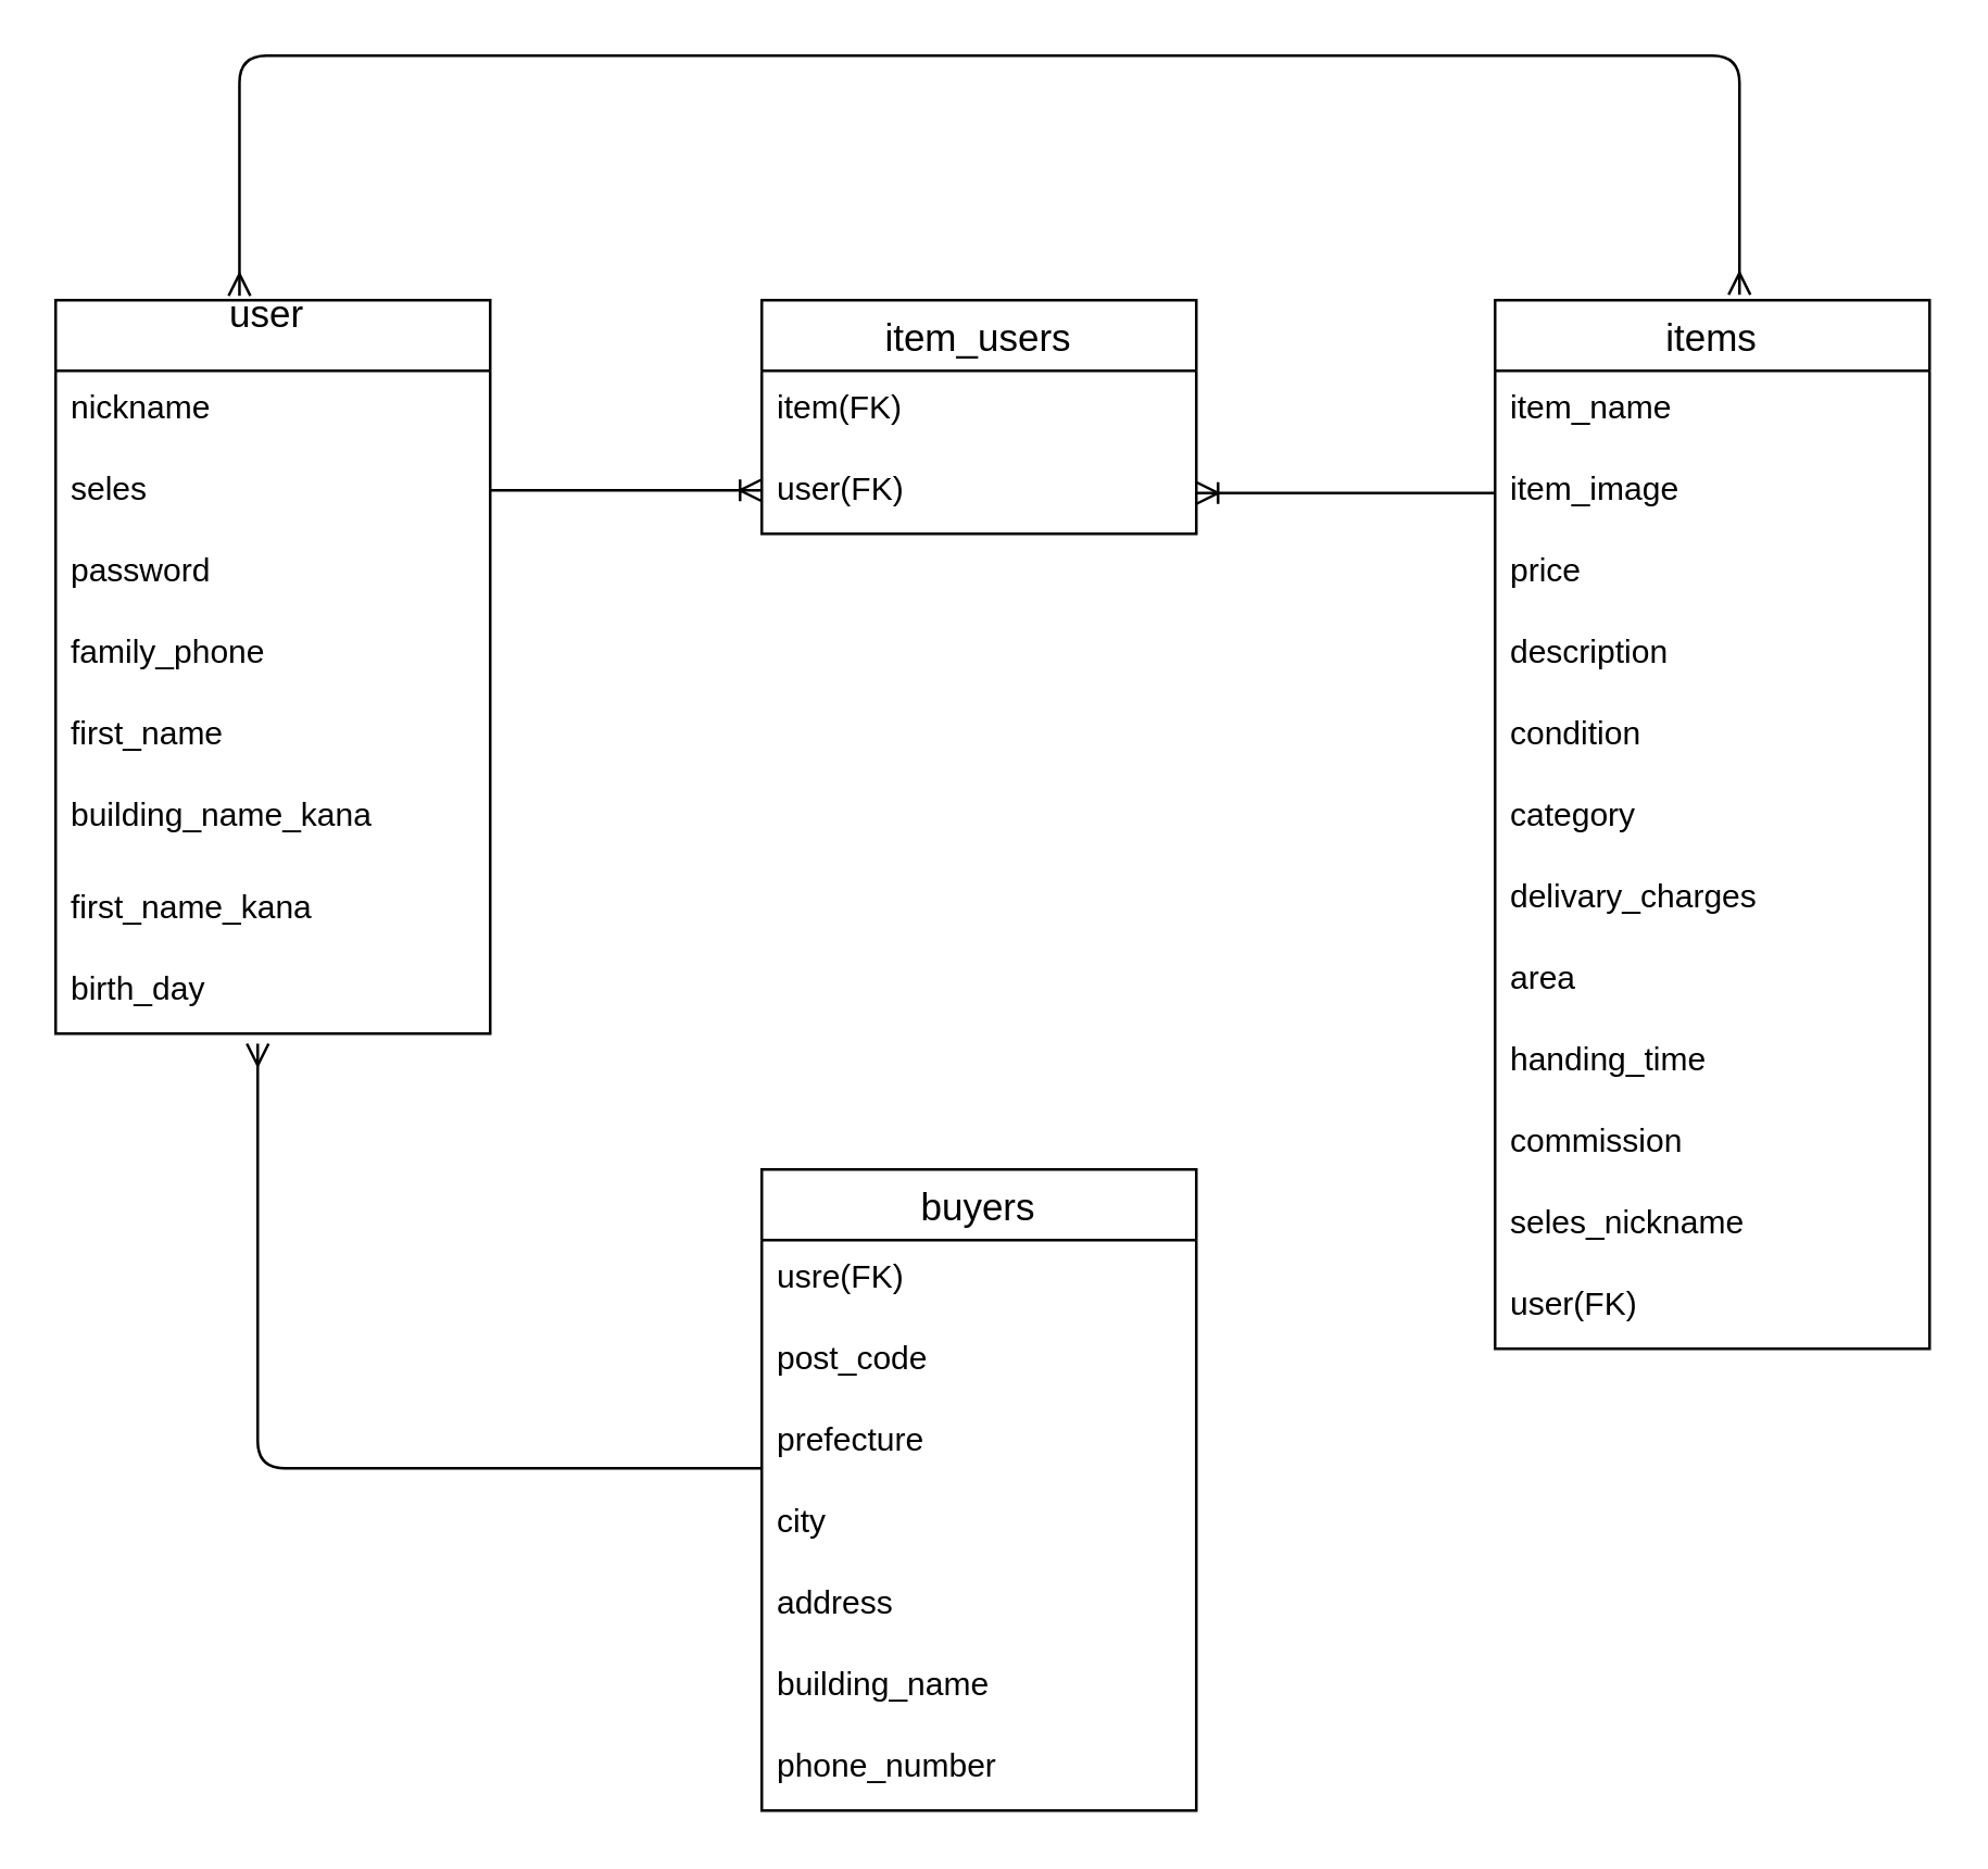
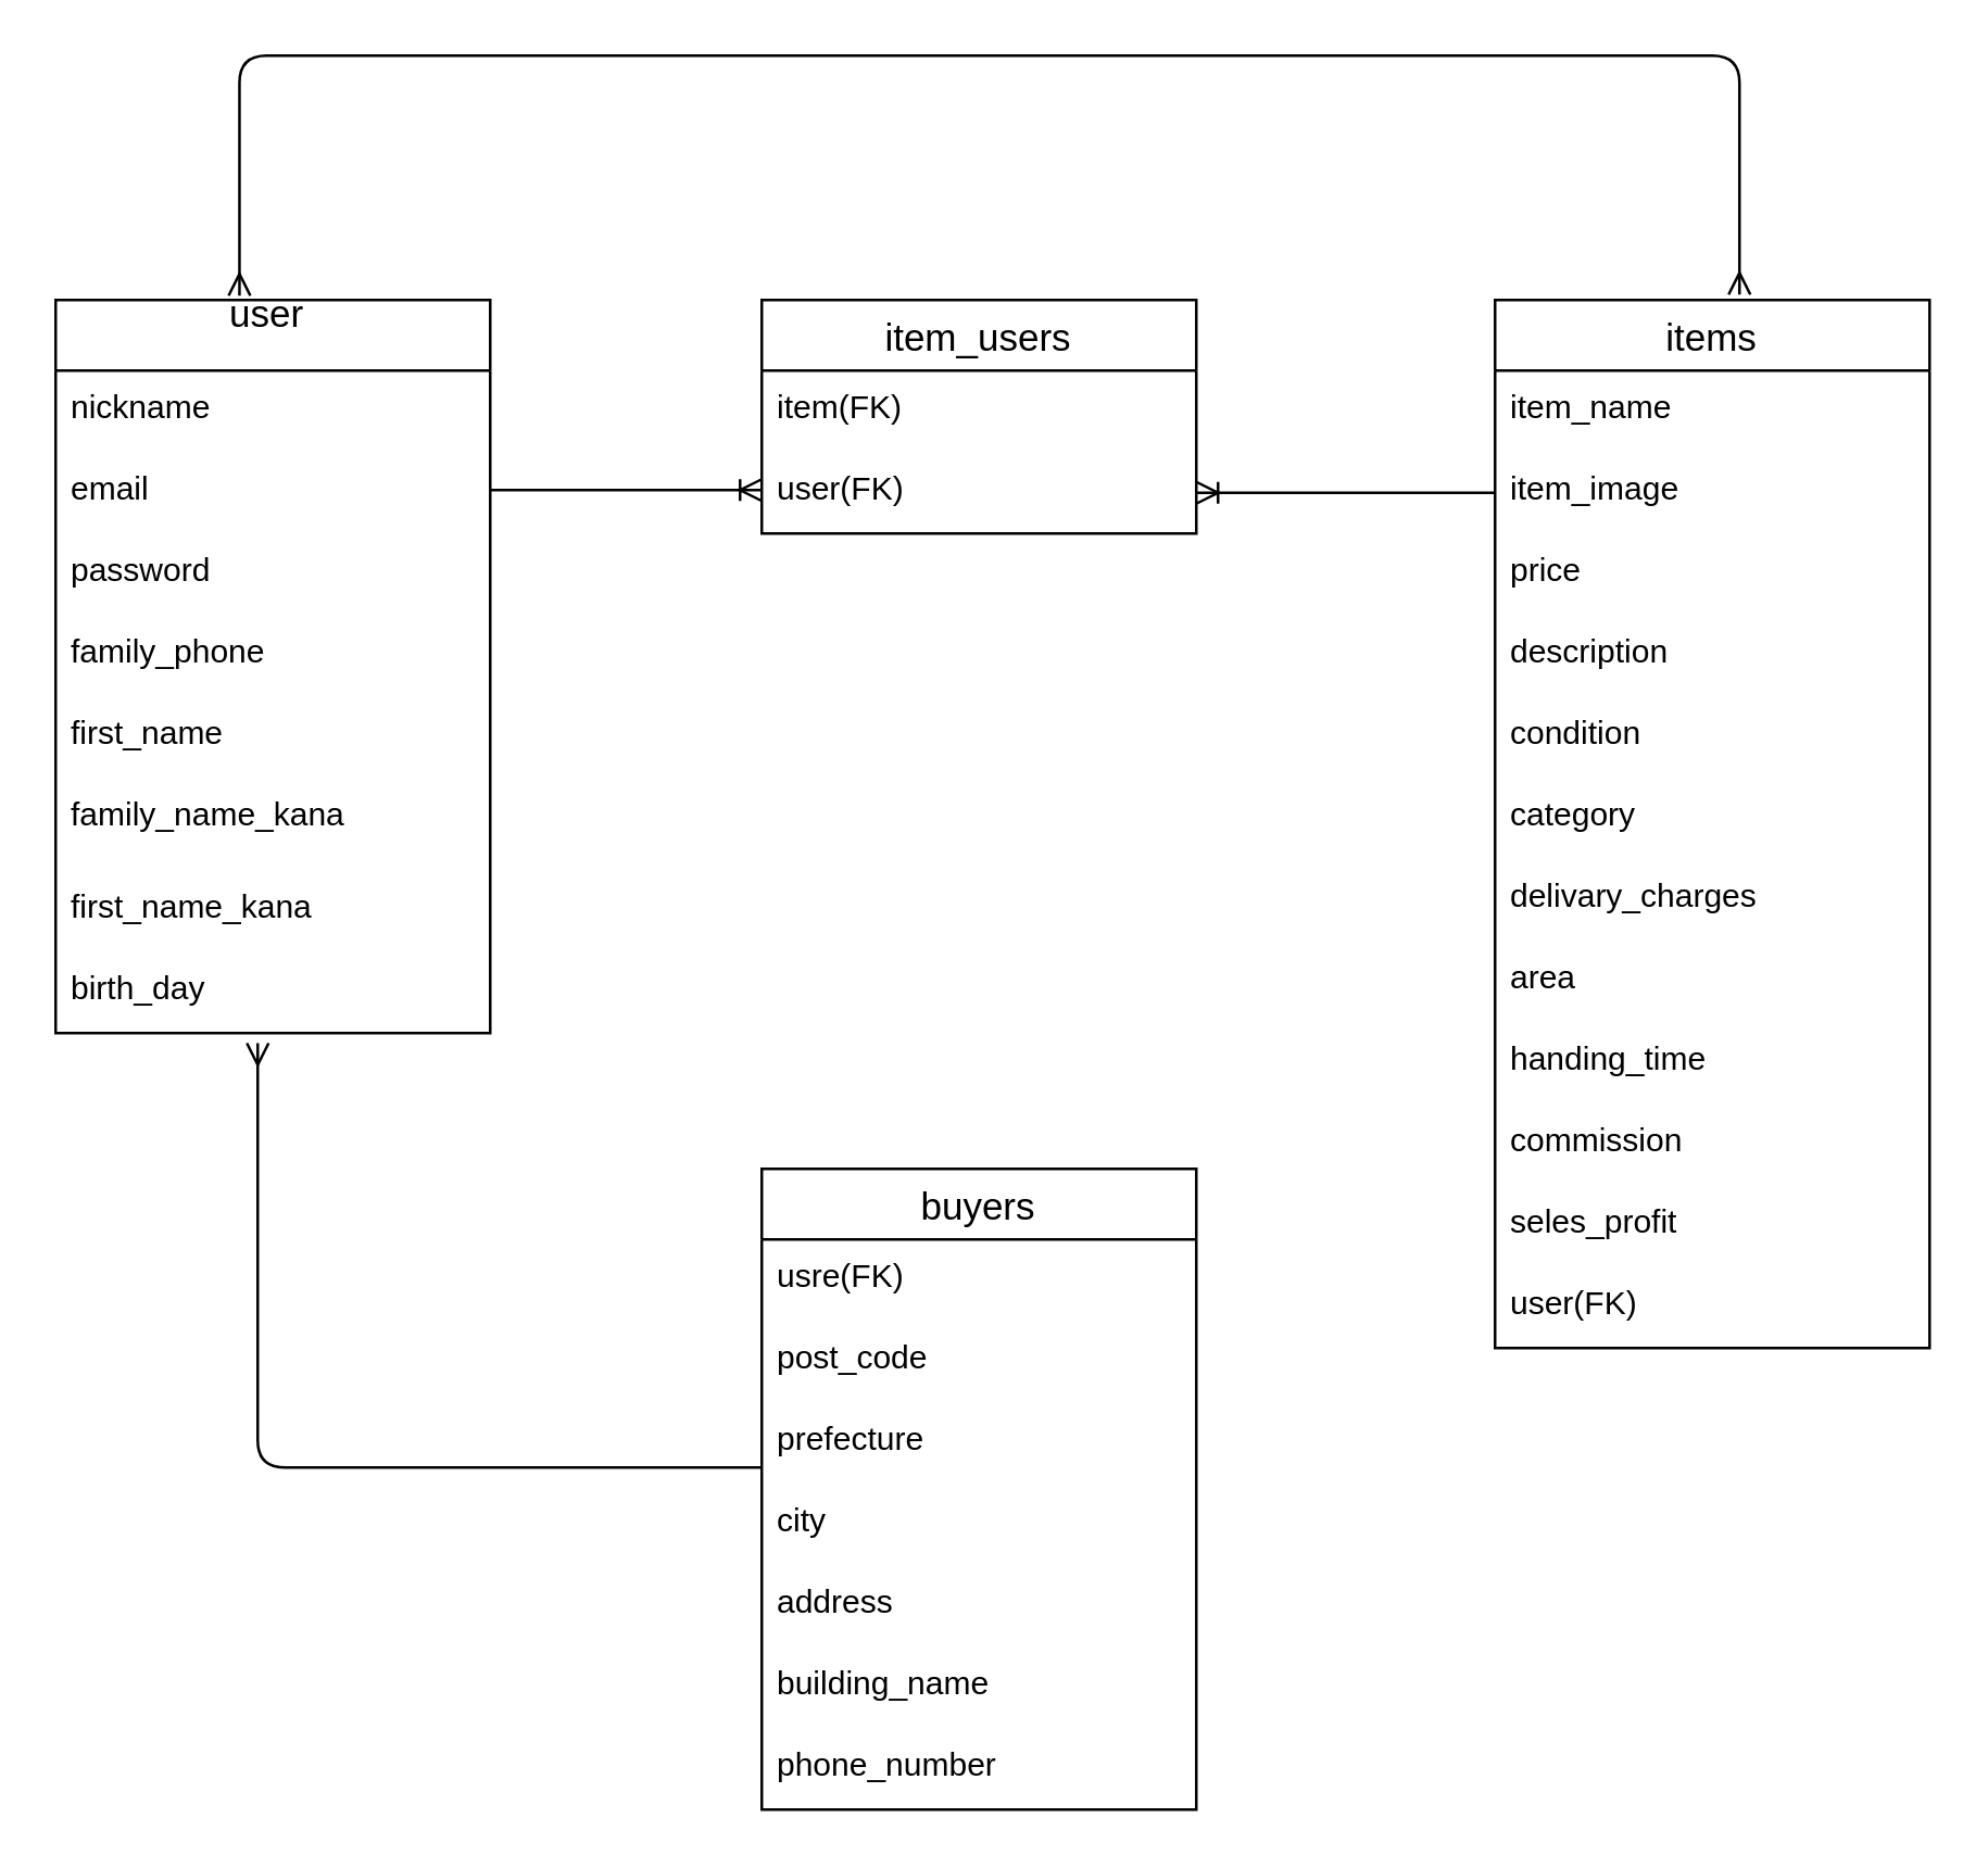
  <mxCell id="0" />
  <mxCell id="1" parent="0" />
  <mxCell id="2" value="user &#10;" style="swimlane;fontStyle=0;childLayout=stackLayout;horizontal=1;startSize=26;horizontalStack=0;resizeParent=1;resizeParentMax=0;resizeLast=0;collapsible=1;marginBottom=0;align=center;fontSize=14;" vertex="1" parent="1"><mxGeometry x="20" y="110" width="160" height="270" as="geometry" /></mxCell>
  <mxCell id="3" value="nickname" style="text;strokeColor=none;fillColor=none;spacingLeft=4;spacingRight=4;overflow=hidden;rotatable=0;points=[[0,0.5],[1,0.5]];portConstraint=eastwest;fontSize=12;" vertex="1" parent="2"><mxGeometry y="26" width="160" height="30" as="geometry" /></mxCell>
- <mxCell id="4" value="seles" style="text;strokeColor=none;fillColor=none;spacingLeft=4;spacingRight=4;overflow=hidden;rotatable=0;points=[[0,0.5],[1,0.5]];portConstraint=eastwest;fontSize=12;" vertex="1" parent="2"><mxGeometry y="56" width="160" height="30" as="geometry" /></mxCell>
+ <mxCell id="4" value="email" style="text;strokeColor=none;fillColor=none;spacingLeft=4;spacingRight=4;overflow=hidden;rotatable=0;points=[[0,0.5],[1,0.5]];portConstraint=eastwest;fontSize=12;" vertex="1" parent="2"><mxGeometry y="56" width="160" height="30" as="geometry" /></mxCell>
  <mxCell id="5" value="password" style="text;strokeColor=none;fillColor=none;spacingLeft=4;spacingRight=4;overflow=hidden;rotatable=0;points=[[0,0.5],[1,0.5]];portConstraint=eastwest;fontSize=12;" vertex="1" parent="2"><mxGeometry y="86" width="160" height="30" as="geometry" /></mxCell>
  <mxCell id="6" value="family_phone" style="text;strokeColor=none;fillColor=none;spacingLeft=4;spacingRight=4;overflow=hidden;rotatable=0;points=[[0,0.5],[1,0.5]];portConstraint=eastwest;fontSize=12;" vertex="1" parent="2"><mxGeometry y="116" width="160" height="30" as="geometry" /></mxCell>
  <mxCell id="7" value="first_name" style="text;strokeColor=none;fillColor=none;spacingLeft=4;spacingRight=4;overflow=hidden;rotatable=0;points=[[0,0.5],[1,0.5]];portConstraint=eastwest;fontSize=12;" vertex="1" parent="2"><mxGeometry y="146" width="160" height="30" as="geometry" /></mxCell>
- <mxCell id="8" value="building_name_kana" style="text;strokeColor=none;fillColor=none;spacingLeft=4;spacingRight=4;overflow=hidden;rotatable=0;points=[[0,0.5],[1,0.5]];portConstraint=eastwest;fontSize=12;" vertex="1" parent="2"><mxGeometry y="176" width="160" height="34" as="geometry" /></mxCell>
+ <mxCell id="8" value="family_name_kana" style="text;strokeColor=none;fillColor=none;spacingLeft=4;spacingRight=4;overflow=hidden;rotatable=0;points=[[0,0.5],[1,0.5]];portConstraint=eastwest;fontSize=12;" vertex="1" parent="2"><mxGeometry y="176" width="160" height="34" as="geometry" /></mxCell>
  <mxCell id="9" value="first_name_kana" style="text;strokeColor=none;fillColor=none;spacingLeft=4;spacingRight=4;overflow=hidden;rotatable=0;points=[[0,0.5],[1,0.5]];portConstraint=eastwest;fontSize=12;" vertex="1" parent="2"><mxGeometry y="210" width="160" height="30" as="geometry" /></mxCell>
  <mxCell id="10" value="birth_day" style="text;strokeColor=none;fillColor=none;spacingLeft=4;spacingRight=4;overflow=hidden;rotatable=0;points=[[0,0.5],[1,0.5]];portConstraint=eastwest;fontSize=12;" vertex="1" parent="2"><mxGeometry y="240" width="160" height="30" as="geometry" /></mxCell>
  <mxCell id="11" value="item_users" style="swimlane;fontStyle=0;childLayout=stackLayout;horizontal=1;startSize=26;horizontalStack=0;resizeParent=1;resizeParentMax=0;resizeLast=0;collapsible=1;marginBottom=0;align=center;fontSize=14;" vertex="1" parent="1"><mxGeometry x="280" y="110" width="160" height="86" as="geometry" /></mxCell>
  <mxCell id="12" value="item(FK)" style="text;strokeColor=none;fillColor=none;spacingLeft=4;spacingRight=4;overflow=hidden;rotatable=0;points=[[0,0.5],[1,0.5]];portConstraint=eastwest;fontSize=12;" vertex="1" parent="11"><mxGeometry y="26" width="160" height="30" as="geometry" /></mxCell>
  <mxCell id="13" value="user(FK)" style="text;strokeColor=none;fillColor=none;spacingLeft=4;spacingRight=4;overflow=hidden;rotatable=0;points=[[0,0.5],[1,0.5]];portConstraint=eastwest;fontSize=12;" vertex="1" parent="11"><mxGeometry y="56" width="160" height="30" as="geometry" /></mxCell>
  <mxCell id="14" value="items" style="swimlane;fontStyle=0;childLayout=stackLayout;horizontal=1;startSize=26;horizontalStack=0;resizeParent=1;resizeParentMax=0;resizeLast=0;collapsible=1;marginBottom=0;align=center;fontSize=14;" vertex="1" parent="1"><mxGeometry x="550" y="110" width="160" height="386" as="geometry" /></mxCell>
  <mxCell id="15" value="item_name" style="text;strokeColor=none;fillColor=none;spacingLeft=4;spacingRight=4;overflow=hidden;rotatable=0;points=[[0,0.5],[1,0.5]];portConstraint=eastwest;fontSize=12;" vertex="1" parent="14"><mxGeometry y="26" width="160" height="30" as="geometry" /></mxCell>
  <mxCell id="16" value="item_image" style="text;strokeColor=none;fillColor=none;spacingLeft=4;spacingRight=4;overflow=hidden;rotatable=0;points=[[0,0.5],[1,0.5]];portConstraint=eastwest;fontSize=12;" vertex="1" parent="14"><mxGeometry y="56" width="160" height="30" as="geometry" /></mxCell>
  <mxCell id="17" value="price" style="text;strokeColor=none;fillColor=none;spacingLeft=4;spacingRight=4;overflow=hidden;rotatable=0;points=[[0,0.5],[1,0.5]];portConstraint=eastwest;fontSize=12;" vertex="1" parent="14"><mxGeometry y="86" width="160" height="30" as="geometry" /></mxCell>
  <mxCell id="18" value="description" style="text;strokeColor=none;fillColor=none;spacingLeft=4;spacingRight=4;overflow=hidden;rotatable=0;points=[[0,0.5],[1,0.5]];portConstraint=eastwest;fontSize=12;" vertex="1" parent="14"><mxGeometry y="116" width="160" height="30" as="geometry" /></mxCell>
  <mxCell id="19" value="condition" style="text;strokeColor=none;fillColor=none;spacingLeft=4;spacingRight=4;overflow=hidden;rotatable=0;points=[[0,0.5],[1,0.5]];portConstraint=eastwest;fontSize=12;" vertex="1" parent="14"><mxGeometry y="146" width="160" height="30" as="geometry" /></mxCell>
  <mxCell id="20" value="category" style="text;strokeColor=none;fillColor=none;spacingLeft=4;spacingRight=4;overflow=hidden;rotatable=0;points=[[0,0.5],[1,0.5]];portConstraint=eastwest;fontSize=12;" vertex="1" parent="14"><mxGeometry y="176" width="160" height="30" as="geometry" /></mxCell>
  <mxCell id="21" value="delivary_charges" style="text;strokeColor=none;fillColor=none;spacingLeft=4;spacingRight=4;overflow=hidden;rotatable=0;points=[[0,0.5],[1,0.5]];portConstraint=eastwest;fontSize=12;" vertex="1" parent="14"><mxGeometry y="206" width="160" height="30" as="geometry" /></mxCell>
  <mxCell id="22" value="area" style="text;strokeColor=none;fillColor=none;spacingLeft=4;spacingRight=4;overflow=hidden;rotatable=0;points=[[0,0.5],[1,0.5]];portConstraint=eastwest;fontSize=12;" vertex="1" parent="14"><mxGeometry y="236" width="160" height="30" as="geometry" /></mxCell>
  <mxCell id="23" value="handing_time" style="text;strokeColor=none;fillColor=none;spacingLeft=4;spacingRight=4;overflow=hidden;rotatable=0;points=[[0,0.5],[1,0.5]];portConstraint=eastwest;fontSize=12;" vertex="1" parent="14"><mxGeometry y="266" width="160" height="30" as="geometry" /></mxCell>
  <mxCell id="24" value="commission" style="text;strokeColor=none;fillColor=none;spacingLeft=4;spacingRight=4;overflow=hidden;rotatable=0;points=[[0,0.5],[1,0.5]];portConstraint=eastwest;fontSize=12;" vertex="1" parent="14"><mxGeometry y="296" width="160" height="30" as="geometry" /></mxCell>
- <mxCell id="25" value="seles_nickname" style="text;strokeColor=none;fillColor=none;spacingLeft=4;spacingRight=4;overflow=hidden;rotatable=0;points=[[0,0.5],[1,0.5]];portConstraint=eastwest;fontSize=12;" vertex="1" parent="14"><mxGeometry y="326" width="160" height="30" as="geometry" /></mxCell>
+ <mxCell id="25" value="seles_profit" style="text;strokeColor=none;fillColor=none;spacingLeft=4;spacingRight=4;overflow=hidden;rotatable=0;points=[[0,0.5],[1,0.5]];portConstraint=eastwest;fontSize=12;" vertex="1" parent="14"><mxGeometry y="326" width="160" height="30" as="geometry" /></mxCell>
  <mxCell id="26" value="user(FK)" style="text;strokeColor=none;fillColor=none;spacingLeft=4;spacingRight=4;overflow=hidden;rotatable=0;points=[[0,0.5],[1,0.5]];portConstraint=eastwest;fontSize=12;" vertex="1" parent="14"><mxGeometry y="356" width="160" height="30" as="geometry" /></mxCell>
  <mxCell id="27" value="buyers" style="swimlane;fontStyle=0;childLayout=stackLayout;horizontal=1;startSize=26;horizontalStack=0;resizeParent=1;resizeParentMax=0;resizeLast=0;collapsible=1;marginBottom=0;align=center;fontSize=14;" vertex="1" parent="1"><mxGeometry x="280" y="430" width="160" height="236" as="geometry" /></mxCell>
  <mxCell id="28" value="usre(FK)" style="text;strokeColor=none;fillColor=none;spacingLeft=4;spacingRight=4;overflow=hidden;rotatable=0;points=[[0,0.5],[1,0.5]];portConstraint=eastwest;fontSize=12;" vertex="1" parent="27"><mxGeometry y="26" width="160" height="30" as="geometry" /></mxCell>
  <mxCell id="29" value="post_code" style="text;strokeColor=none;fillColor=none;spacingLeft=4;spacingRight=4;overflow=hidden;rotatable=0;points=[[0,0.5],[1,0.5]];portConstraint=eastwest;fontSize=12;" vertex="1" parent="27"><mxGeometry y="56" width="160" height="30" as="geometry" /></mxCell>
  <mxCell id="30" value="prefecture" style="text;strokeColor=none;fillColor=none;spacingLeft=4;spacingRight=4;overflow=hidden;rotatable=0;points=[[0,0.5],[1,0.5]];portConstraint=eastwest;fontSize=12;" vertex="1" parent="27"><mxGeometry y="86" width="160" height="30" as="geometry" /></mxCell>
  <mxCell id="31" value="city" style="text;strokeColor=none;fillColor=none;spacingLeft=4;spacingRight=4;overflow=hidden;rotatable=0;points=[[0,0.5],[1,0.5]];portConstraint=eastwest;fontSize=12;" vertex="1" parent="27"><mxGeometry y="116" width="160" height="30" as="geometry" /></mxCell>
  <mxCell id="32" value="address" style="text;strokeColor=none;fillColor=none;spacingLeft=4;spacingRight=4;overflow=hidden;rotatable=0;points=[[0,0.5],[1,0.5]];portConstraint=eastwest;fontSize=12;" vertex="1" parent="27"><mxGeometry y="146" width="160" height="30" as="geometry" /></mxCell>
  <mxCell id="33" value="building_name" style="text;strokeColor=none;fillColor=none;spacingLeft=4;spacingRight=4;overflow=hidden;rotatable=0;points=[[0,0.5],[1,0.5]];portConstraint=eastwest;fontSize=12;" vertex="1" parent="27"><mxGeometry y="176" width="160" height="30" as="geometry" /></mxCell>
  <mxCell id="34" value="phone_number" style="text;strokeColor=none;fillColor=none;spacingLeft=4;spacingRight=4;overflow=hidden;rotatable=0;points=[[0,0.5],[1,0.5]];portConstraint=eastwest;fontSize=12;" vertex="1" parent="27"><mxGeometry y="206" width="160" height="30" as="geometry" /></mxCell>
  <mxCell id="35" value="" style="fontSize=12;html=1;endArrow=ERoneToMany;" edge="1" parent="1"><mxGeometry width="100" height="100" relative="1" as="geometry"><mxPoint x="180" y="180" as="sourcePoint" /><mxPoint x="280" y="180" as="targetPoint" /><Array as="points"><mxPoint x="210" y="180" /><mxPoint x="230" y="180" /></Array></mxGeometry></mxCell>
  <mxCell id="36" value="" style="fontSize=12;html=1;endArrow=ERoneToMany;exitX=0;exitY=0.5;exitDx=0;exitDy=0;entryX=1;entryY=0.5;entryDx=0;entryDy=0;" edge="1" parent="1" source="16" target="13"><mxGeometry width="100" height="100" relative="1" as="geometry"><mxPoint x="480" y="270" as="sourcePoint" /><mxPoint x="310" y="320" as="targetPoint" /></mxGeometry></mxCell>
  <mxCell id="37" value="" style="fontSize=12;html=1;endArrow=ERmany;entryX=0.465;entryY=1.123;entryDx=0;entryDy=0;entryPerimeter=0;edgeStyle=orthogonalEdgeStyle;elbow=vertical;" edge="1" parent="1" target="10"><mxGeometry width="100" height="100" relative="1" as="geometry"><mxPoint x="280" y="540" as="sourcePoint" /><mxPoint x="50" y="400" as="targetPoint" /><Array as="points"><mxPoint x="94" y="540" /></Array></mxGeometry></mxCell>
  <mxCell id="38" value="" style="edgeStyle=elbowEdgeStyle;fontSize=12;html=1;endArrow=ERmany;startArrow=ERmany;elbow=vertical;exitX=0.423;exitY=-0.006;exitDx=0;exitDy=0;exitPerimeter=0;" edge="1" parent="1" source="2"><mxGeometry width="100" height="100" relative="1" as="geometry"><mxPoint x="420" y="420" as="sourcePoint" /><mxPoint x="640" y="108" as="targetPoint" /><Array as="points"><mxPoint x="400" y="20" /><mxPoint x="450" y="60" /></Array></mxGeometry></mxCell>
